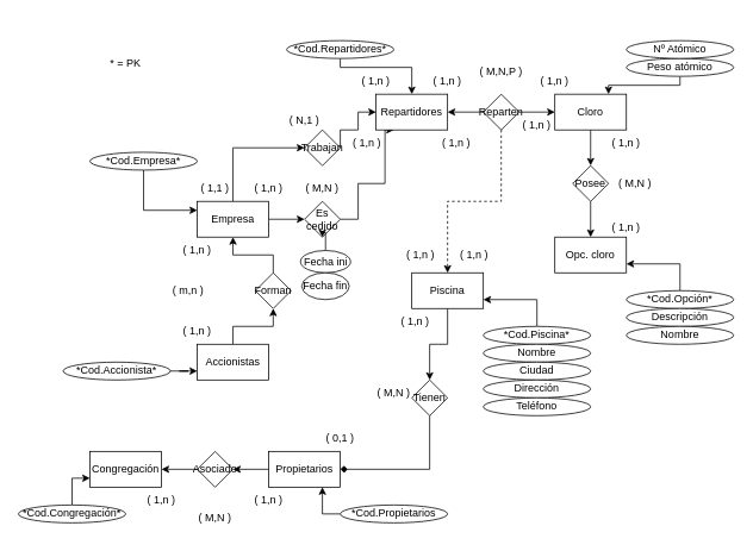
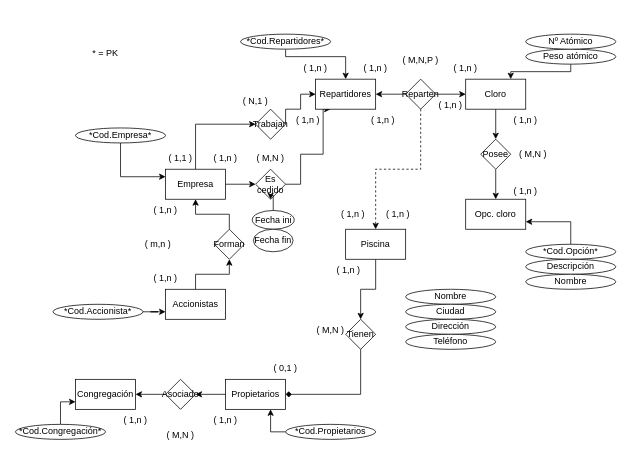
  <mxCell id="0" />
  <mxCell id="1" parent="0" />
  <mxCell id="2" value="Opc. cloro" style="rounded=0;whiteSpace=wrap;html=1;" vertex="1" parent="1"><mxGeometry x="620" y="265" width="80" height="40" as="geometry" /></mxCell>
  <mxCell id="3" style="edgeStyle=orthogonalEdgeStyle;rounded=0;orthogonalLoop=1;jettySize=auto;html=1;entryX=0;entryY=0.5;entryDx=0;entryDy=0;exitX=1;exitY=0.5;exitDx=0;exitDy=0;" edge="1" parent="1" source="4" target="10"><mxGeometry relative="1" as="geometry"><Array as="points"><mxPoint x="380" y="145" /><mxPoint x="400" y="145" /><mxPoint x="400" y="125" /></Array></mxGeometry></mxCell>
  <mxCell id="4" value="Trabajan" style="rhombus;whiteSpace=wrap;html=1;" vertex="1" parent="1"><mxGeometry x="340" y="145" width="40" height="40" as="geometry" /></mxCell>
  <mxCell id="5" style="edgeStyle=orthogonalEdgeStyle;rounded=0;orthogonalLoop=1;jettySize=auto;html=1;entryX=0;entryY=0.5;entryDx=0;entryDy=0;exitX=0.5;exitY=0;exitDx=0;exitDy=0;" edge="1" parent="1" source="7" target="4"><mxGeometry relative="1" as="geometry" /></mxCell>
  <mxCell id="6" style="edgeStyle=orthogonalEdgeStyle;rounded=0;orthogonalLoop=1;jettySize=auto;html=1;" edge="1" parent="1" source="7" target="9"><mxGeometry relative="1" as="geometry" /></mxCell>
  <mxCell id="7" value="Empresa" style="rounded=0;whiteSpace=wrap;html=1;" vertex="1" parent="1"><mxGeometry x="220" y="225" width="80" height="40" as="geometry" /></mxCell>
  <mxCell id="8" style="edgeStyle=orthogonalEdgeStyle;rounded=0;orthogonalLoop=1;jettySize=auto;html=1;entryX=0.25;entryY=1;entryDx=0;entryDy=0;exitX=1;exitY=0.5;exitDx=0;exitDy=0;" edge="1" parent="1" source="9" target="10"><mxGeometry relative="1" as="geometry"><Array as="points"><mxPoint x="400" y="245" /><mxPoint x="400" y="205" /><mxPoint x="430" y="205" /><mxPoint x="430" y="145" /></Array></mxGeometry></mxCell>
  <mxCell id="9" value="Es cedido" style="rhombus;whiteSpace=wrap;html=1;" vertex="1" parent="1"><mxGeometry x="340" y="225" width="40" height="40" as="geometry" /></mxCell>
  <mxCell id="10" value="Repartidores" style="rounded=0;whiteSpace=wrap;html=1;" vertex="1" parent="1"><mxGeometry x="420" y="105" width="80" height="40" as="geometry" /></mxCell>
  <mxCell id="11" value="" style="edgeStyle=orthogonalEdgeStyle;rounded=0;orthogonalLoop=1;jettySize=auto;html=1;" edge="1" parent="1" source="12" target="18"><mxGeometry relative="1" as="geometry" /></mxCell>
  <mxCell id="12" value="Cloro" style="rounded=0;whiteSpace=wrap;html=1;" vertex="1" parent="1"><mxGeometry x="620" y="105" width="80" height="40" as="geometry" /></mxCell>
  <mxCell id="13" value="" style="edgeStyle=orthogonalEdgeStyle;rounded=0;orthogonalLoop=1;jettySize=auto;html=1;" edge="1" parent="1" source="16" target="10"><mxGeometry relative="1" as="geometry" /></mxCell>
  <mxCell id="14" value="" style="edgeStyle=orthogonalEdgeStyle;rounded=0;orthogonalLoop=1;jettySize=auto;html=1;" edge="1" parent="1" source="16" target="12"><mxGeometry relative="1" as="geometry" /></mxCell>
  <mxCell id="15" style="edgeStyle=orthogonalEdgeStyle;rounded=0;orthogonalLoop=1;jettySize=auto;html=1;entryX=0.5;entryY=0;entryDx=0;entryDy=0;dashed=1;" edge="1" parent="1" source="16" target="26"><mxGeometry relative="1" as="geometry" /></mxCell>
  <mxCell id="16" value="Reparten" style="rhombus;whiteSpace=wrap;html=1;" vertex="1" parent="1"><mxGeometry x="540" y="105" width="40" height="40" as="geometry" /></mxCell>
  <mxCell id="17" value="" style="edgeStyle=orthogonalEdgeStyle;rounded=0;orthogonalLoop=1;jettySize=auto;html=1;" edge="1" parent="1" source="18" target="2"><mxGeometry relative="1" as="geometry" /></mxCell>
  <mxCell id="18" value="Posee" style="rhombus;whiteSpace=wrap;html=1;" vertex="1" parent="1"><mxGeometry x="640" y="185" width="40" height="40" as="geometry" /></mxCell>
  <mxCell id="19" style="edgeStyle=orthogonalEdgeStyle;rounded=0;orthogonalLoop=1;jettySize=auto;html=1;entryX=0;entryY=0.25;entryDx=0;entryDy=0;" edge="1" parent="1" source="20" target="7"><mxGeometry relative="1" as="geometry" /></mxCell>
  <mxCell id="20" value="*Cod.Empresa*" style="ellipse;whiteSpace=wrap;html=1;" vertex="1" parent="1"><mxGeometry x="100" y="170" width="120" height="20" as="geometry" /></mxCell>
  <mxCell id="21" value="" style="edgeStyle=orthogonalEdgeStyle;rounded=0;orthogonalLoop=1;jettySize=auto;html=1;" edge="1" parent="1" source="22" target="24"><mxGeometry relative="1" as="geometry" /></mxCell>
  <mxCell id="22" value="Accionistas" style="rounded=0;whiteSpace=wrap;html=1;" vertex="1" parent="1"><mxGeometry x="220" y="385" width="80" height="40" as="geometry" /></mxCell>
  <mxCell id="23" value="" style="edgeStyle=orthogonalEdgeStyle;rounded=0;orthogonalLoop=1;jettySize=auto;html=1;" edge="1" parent="1" source="24" target="7"><mxGeometry relative="1" as="geometry" /></mxCell>
  <mxCell id="24" value="Forman" style="rhombus;whiteSpace=wrap;html=1;" vertex="1" parent="1"><mxGeometry x="285" y="305" width="40" height="40" as="geometry" /></mxCell>
  <mxCell id="25" style="edgeStyle=orthogonalEdgeStyle;rounded=0;orthogonalLoop=1;jettySize=auto;html=1;entryX=0.5;entryY=0;entryDx=0;entryDy=0;" edge="1" parent="1" source="26" target="28"><mxGeometry relative="1" as="geometry" /></mxCell>
  <mxCell id="26" value="Piscina" style="rounded=0;whiteSpace=wrap;html=1;" vertex="1" parent="1"><mxGeometry x="460" y="305" width="80" height="40" as="geometry" /></mxCell>
  <mxCell id="27" style="edgeStyle=orthogonalEdgeStyle;rounded=0;orthogonalLoop=1;jettySize=auto;html=1;entryX=1;entryY=0.5;entryDx=0;entryDy=0;endArrow=diamond;" edge="1" parent="1" source="28" target="30"><mxGeometry relative="1" as="geometry"><Array as="points"><mxPoint x="480" y="525" /></Array></mxGeometry></mxCell>
  <mxCell id="28" value="Tienen" style="rhombus;whiteSpace=wrap;html=1;" vertex="1" parent="1"><mxGeometry x="460" y="425" width="40" height="40" as="geometry" /></mxCell>
  <mxCell id="29" value="" style="edgeStyle=orthogonalEdgeStyle;rounded=0;orthogonalLoop=1;jettySize=auto;html=1;" edge="1" parent="1" source="30" target="33"><mxGeometry relative="1" as="geometry" /></mxCell>
  <mxCell id="30" value="Propietarios" style="rounded=0;whiteSpace=wrap;html=1;" vertex="1" parent="1"><mxGeometry x="300" y="505" width="80" height="40" as="geometry" /></mxCell>
  <mxCell id="31" value="Congregación" style="rounded=0;whiteSpace=wrap;html=1;" vertex="1" parent="1"><mxGeometry x="100" y="505" width="80" height="40" as="geometry" /></mxCell>
  <mxCell id="32" value="" style="edgeStyle=orthogonalEdgeStyle;rounded=0;orthogonalLoop=1;jettySize=auto;html=1;" edge="1" parent="1" source="33" target="31"><mxGeometry relative="1" as="geometry" /></mxCell>
  <mxCell id="33" value="Asociado" style="rhombus;whiteSpace=wrap;html=1;" vertex="1" parent="1"><mxGeometry x="220" y="505" width="40" height="40" as="geometry" /></mxCell>
  <mxCell id="34" value="( 1,n )" style="text;html=1;strokeColor=none;fillColor=none;align=center;verticalAlign=middle;whiteSpace=wrap;rounded=0;" vertex="1" parent="1"><mxGeometry x="190" y="355" width="60" height="30" as="geometry" /></mxCell>
  <mxCell id="35" value="( m,n )" style="text;html=1;strokeColor=none;fillColor=none;align=center;verticalAlign=middle;whiteSpace=wrap;rounded=0;" vertex="1" parent="1"><mxGeometry x="180" y="310" width="60" height="30" as="geometry" /></mxCell>
  <mxCell id="36" value="( 1,n )" style="text;html=1;strokeColor=none;fillColor=none;align=center;verticalAlign=middle;whiteSpace=wrap;rounded=0;" vertex="1" parent="1"><mxGeometry x="190" y="265" width="60" height="30" as="geometry" /></mxCell>
  <mxCell id="37" value="( 1,1 )" style="text;html=1;strokeColor=none;fillColor=none;align=center;verticalAlign=middle;whiteSpace=wrap;rounded=0;" vertex="1" parent="1"><mxGeometry x="210" y="195" width="60" height="30" as="geometry" /></mxCell>
  <mxCell id="38" value="( N,1 )" style="text;html=1;strokeColor=none;fillColor=none;align=center;verticalAlign=middle;whiteSpace=wrap;rounded=0;" vertex="1" parent="1"><mxGeometry x="310" y="120" width="60" height="30" as="geometry" /></mxCell>
  <mxCell id="39" value="( 1,n )" style="text;html=1;strokeColor=none;fillColor=none;align=center;verticalAlign=middle;whiteSpace=wrap;rounded=0;" vertex="1" parent="1"><mxGeometry x="390" y="75" width="60" height="30" as="geometry" /></mxCell>
  <mxCell id="40" value="( 1,n )" style="text;html=1;strokeColor=none;fillColor=none;align=center;verticalAlign=middle;whiteSpace=wrap;rounded=0;" vertex="1" parent="1"><mxGeometry x="270" y="195" width="60" height="30" as="geometry" /></mxCell>
  <mxCell id="41" value="( 1,n )" style="text;html=1;strokeColor=none;fillColor=none;align=center;verticalAlign=middle;whiteSpace=wrap;rounded=0;" vertex="1" parent="1"><mxGeometry x="380" y="145" width="60" height="30" as="geometry" /></mxCell>
  <mxCell id="42" value="( M,N )" style="text;html=1;strokeColor=none;fillColor=none;align=center;verticalAlign=middle;whiteSpace=wrap;rounded=0;" vertex="1" parent="1"><mxGeometry x="330" y="195" width="60" height="30" as="geometry" /></mxCell>
  <mxCell id="43" value="( 1,n )" style="text;html=1;strokeColor=none;fillColor=none;align=center;verticalAlign=middle;whiteSpace=wrap;rounded=0;" vertex="1" parent="1"><mxGeometry x="470" y="75" width="60" height="30" as="geometry" /></mxCell>
  <mxCell id="44" value="( M,N,P )" style="text;html=1;strokeColor=none;fillColor=none;align=center;verticalAlign=middle;whiteSpace=wrap;rounded=0;" vertex="1" parent="1"><mxGeometry x="530" y="65" width="60" height="30" as="geometry" /></mxCell>
  <mxCell id="45" value="( 1,n )" style="text;html=1;strokeColor=none;fillColor=none;align=center;verticalAlign=middle;whiteSpace=wrap;rounded=0;" vertex="1" parent="1"><mxGeometry x="590" y="75" width="60" height="30" as="geometry" /></mxCell>
  <mxCell id="46" value="( 1,n )" style="text;html=1;strokeColor=none;fillColor=none;align=center;verticalAlign=middle;whiteSpace=wrap;rounded=0;" vertex="1" parent="1"><mxGeometry x="570" y="125" width="60" height="30" as="geometry" /></mxCell>
  <mxCell id="47" value="( 1,n )" style="text;html=1;strokeColor=none;fillColor=none;align=center;verticalAlign=middle;whiteSpace=wrap;rounded=0;" vertex="1" parent="1"><mxGeometry x="500" y="270" width="60" height="30" as="geometry" /></mxCell>
  <mxCell id="48" value="( 1,n )" style="text;html=1;strokeColor=none;fillColor=none;align=center;verticalAlign=middle;whiteSpace=wrap;rounded=0;" vertex="1" parent="1"><mxGeometry x="440" y="270" width="60" height="30" as="geometry" /></mxCell>
  <mxCell id="49" value="( 1,n )" style="text;html=1;strokeColor=none;fillColor=none;align=center;verticalAlign=middle;whiteSpace=wrap;rounded=0;" vertex="1" parent="1"><mxGeometry x="480" y="145" width="60" height="30" as="geometry" /></mxCell>
  <mxCell id="50" value="( 1,n )" style="text;html=1;strokeColor=none;fillColor=none;align=center;verticalAlign=middle;whiteSpace=wrap;rounded=0;" vertex="1" parent="1"><mxGeometry x="670" y="145" width="60" height="30" as="geometry" /></mxCell>
  <mxCell id="51" value="( 1,n )" style="text;html=1;strokeColor=none;fillColor=none;align=center;verticalAlign=middle;whiteSpace=wrap;rounded=0;" vertex="1" parent="1"><mxGeometry x="670" y="240" width="60" height="30" as="geometry" /></mxCell>
  <mxCell id="52" value="( M,N )" style="text;html=1;strokeColor=none;fillColor=none;align=center;verticalAlign=middle;whiteSpace=wrap;rounded=0;" vertex="1" parent="1"><mxGeometry x="680" y="190" width="60" height="30" as="geometry" /></mxCell>
  <mxCell id="53" value="( 1,n )" style="text;html=1;strokeColor=none;fillColor=none;align=center;verticalAlign=middle;whiteSpace=wrap;rounded=0;" vertex="1" parent="1"><mxGeometry x="434" y="345" width="60" height="30" as="geometry" /></mxCell>
  <mxCell id="54" value="( 0,1 )" style="text;html=1;strokeColor=none;fillColor=none;align=center;verticalAlign=middle;whiteSpace=wrap;rounded=0;" vertex="1" parent="1"><mxGeometry x="350" y="475" width="60" height="30" as="geometry" /></mxCell>
  <mxCell id="55" value="( M,N )" style="text;html=1;strokeColor=none;fillColor=none;align=center;verticalAlign=middle;whiteSpace=wrap;rounded=0;" vertex="1" parent="1"><mxGeometry x="410" y="425" width="60" height="30" as="geometry" /></mxCell>
  <mxCell id="56" value="( 1,n )" style="text;html=1;strokeColor=none;fillColor=none;align=center;verticalAlign=middle;whiteSpace=wrap;rounded=0;" vertex="1" parent="1"><mxGeometry x="270" y="545" width="60" height="30" as="geometry" /></mxCell>
  <mxCell id="57" value="( 1,n )" style="text;html=1;strokeColor=none;fillColor=none;align=center;verticalAlign=middle;whiteSpace=wrap;rounded=0;" vertex="1" parent="1"><mxGeometry x="150" y="545" width="60" height="30" as="geometry" /></mxCell>
  <mxCell id="58" value="( M,N )" style="text;html=1;strokeColor=none;fillColor=none;align=center;verticalAlign=middle;whiteSpace=wrap;rounded=0;" vertex="1" parent="1"><mxGeometry x="210" y="565" width="60" height="30" as="geometry" /></mxCell>
  <mxCell id="59" value="* = PK" style="text;html=1;strokeColor=none;fillColor=none;align=center;verticalAlign=middle;whiteSpace=wrap;rounded=0;" vertex="1" parent="1"><mxGeometry x="65" y="20" width="150" height="100" as="geometry" /></mxCell>
  <mxCell id="60" style="edgeStyle=orthogonalEdgeStyle;rounded=0;orthogonalLoop=1;jettySize=auto;html=1;entryX=0;entryY=0.75;entryDx=0;entryDy=0;" edge="1" parent="1" source="61" target="22"><mxGeometry relative="1" as="geometry" /></mxCell>
  <mxCell id="61" value="*Cod.Accionista*" style="ellipse;whiteSpace=wrap;html=1;" vertex="1" parent="1"><mxGeometry x="70" y="405" width="120" height="20" as="geometry" /></mxCell>
  <mxCell id="62" style="edgeStyle=orthogonalEdgeStyle;rounded=0;orthogonalLoop=1;jettySize=auto;html=1;entryX=0.5;entryY=1;entryDx=0;entryDy=0;" edge="1" parent="1" source="63" target="9"><mxGeometry relative="1" as="geometry" /></mxCell>
  <mxCell id="63" value="Fecha ini" style="ellipse;whiteSpace=wrap;html=1;" vertex="1" parent="1"><mxGeometry x="335.5" y="280" width="56" height="25" as="geometry" /></mxCell>
  <mxCell id="64" value="Fecha fin" style="ellipse;whiteSpace=wrap;html=1;" vertex="1" parent="1"><mxGeometry x="337" y="305" width="53" height="30" as="geometry" /></mxCell>
  <mxCell id="65" style="edgeStyle=orthogonalEdgeStyle;rounded=0;orthogonalLoop=1;jettySize=auto;html=1;entryX=0.5;entryY=0;entryDx=0;entryDy=0;" edge="1" parent="1" source="66" target="10"><mxGeometry relative="1" as="geometry"><Array as="points"><mxPoint x="380" y="75" /><mxPoint x="460" y="75" /></Array></mxGeometry></mxCell>
  <mxCell id="66" value="*Cod.Repartidores*" style="ellipse;whiteSpace=wrap;html=1;" vertex="1" parent="1"><mxGeometry x="320" y="45" width="120" height="20" as="geometry" /></mxCell>
  <mxCell id="67" style="edgeStyle=orthogonalEdgeStyle;rounded=0;orthogonalLoop=1;jettySize=auto;html=1;entryX=0.75;entryY=0;entryDx=0;entryDy=0;" edge="1" parent="1" source="68" target="12"><mxGeometry relative="1" as="geometry"><Array as="points"><mxPoint x="760" y="95" /><mxPoint x="680" y="95" /></Array></mxGeometry></mxCell>
  <mxCell id="68" value="Peso atómico" style="ellipse;whiteSpace=wrap;html=1;" vertex="1" parent="1"><mxGeometry x="700" y="65" width="120" height="20" as="geometry" /></mxCell>
  <mxCell id="69" value="Nº Atómico" style="ellipse;whiteSpace=wrap;html=1;" vertex="1" parent="1"><mxGeometry x="700" y="45" width="120" height="20" as="geometry" /></mxCell>
  <mxCell id="70" style="edgeStyle=orthogonalEdgeStyle;rounded=0;orthogonalLoop=1;jettySize=auto;html=1;entryX=1;entryY=0.75;entryDx=0;entryDy=0;" edge="1" parent="1" source="71" target="2"><mxGeometry relative="1" as="geometry" /></mxCell>
  <mxCell id="71" value="*Cod.Opción*" style="ellipse;whiteSpace=wrap;html=1;" vertex="1" parent="1"><mxGeometry x="700" y="325" width="120" height="20" as="geometry" /></mxCell>
  <mxCell id="72" value="Descripción" style="ellipse;whiteSpace=wrap;html=1;" vertex="1" parent="1"><mxGeometry x="700" y="345" width="120" height="20" as="geometry" /></mxCell>
  <mxCell id="73" value="Nombre" style="ellipse;whiteSpace=wrap;html=1;" vertex="1" parent="1"><mxGeometry x="700" y="365" width="120" height="20" as="geometry" /></mxCell>
- <mxCell id="74" style="edgeStyle=orthogonalEdgeStyle;rounded=0;orthogonalLoop=1;jettySize=auto;html=1;entryX=1;entryY=0.75;entryDx=0;entryDy=0;" edge="1" parent="1" source="75" target="26"><mxGeometry relative="1" as="geometry" /></mxCell>
- <mxCell id="75" value="*Cod.Piscina*" style="ellipse;whiteSpace=wrap;html=1;" vertex="1" parent="1"><mxGeometry x="540" y="365" width="120" height="20" as="geometry" /></mxCell>
  <mxCell id="76" value="Nombre" style="ellipse;whiteSpace=wrap;html=1;" vertex="1" parent="1"><mxGeometry x="540" y="385" width="120" height="20" as="geometry" /></mxCell>
  <mxCell id="77" value="Ciudad" style="ellipse;whiteSpace=wrap;html=1;" vertex="1" parent="1"><mxGeometry x="540" y="405" width="120" height="20" as="geometry" /></mxCell>
  <mxCell id="78" value="Dirección" style="ellipse;whiteSpace=wrap;html=1;" vertex="1" parent="1"><mxGeometry x="540" y="425" width="120" height="20" as="geometry" /></mxCell>
  <mxCell id="79" value="Teléfono" style="ellipse;whiteSpace=wrap;html=1;" vertex="1" parent="1"><mxGeometry x="540" y="445" width="120" height="20" as="geometry" /></mxCell>
  <mxCell id="80" style="edgeStyle=orthogonalEdgeStyle;rounded=0;orthogonalLoop=1;jettySize=auto;html=1;entryX=0.75;entryY=1;entryDx=0;entryDy=0;" edge="1" parent="1" source="81" target="30"><mxGeometry relative="1" as="geometry"><Array as="points"><mxPoint x="360" y="575" /></Array></mxGeometry></mxCell>
  <mxCell id="81" value="*Cod.Propietarios" style="ellipse;whiteSpace=wrap;html=1;" vertex="1" parent="1"><mxGeometry x="380" y="565" width="120" height="20" as="geometry" /></mxCell>
  <mxCell id="82" style="edgeStyle=orthogonalEdgeStyle;rounded=0;orthogonalLoop=1;jettySize=auto;html=1;entryX=0;entryY=0.75;entryDx=0;entryDy=0;" edge="1" parent="1" source="83" target="31"><mxGeometry relative="1" as="geometry" /></mxCell>
  <mxCell id="83" value="*Cod.Congregación*" style="ellipse;whiteSpace=wrap;html=1;" vertex="1" parent="1"><mxGeometry y="565" width="120" height="20" as="geometry" x="20" /></mxCell>
